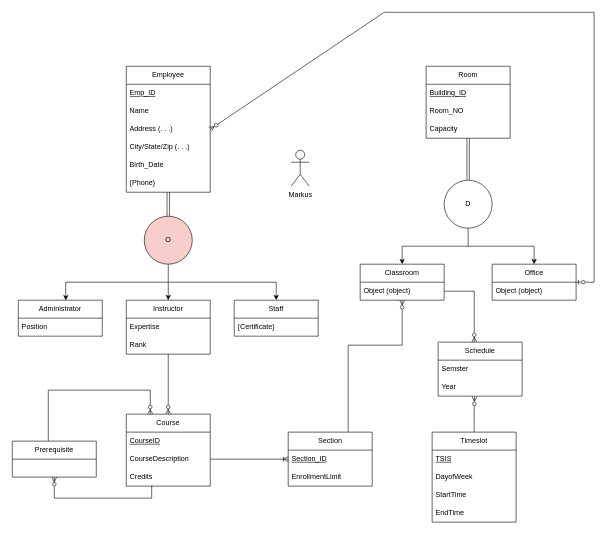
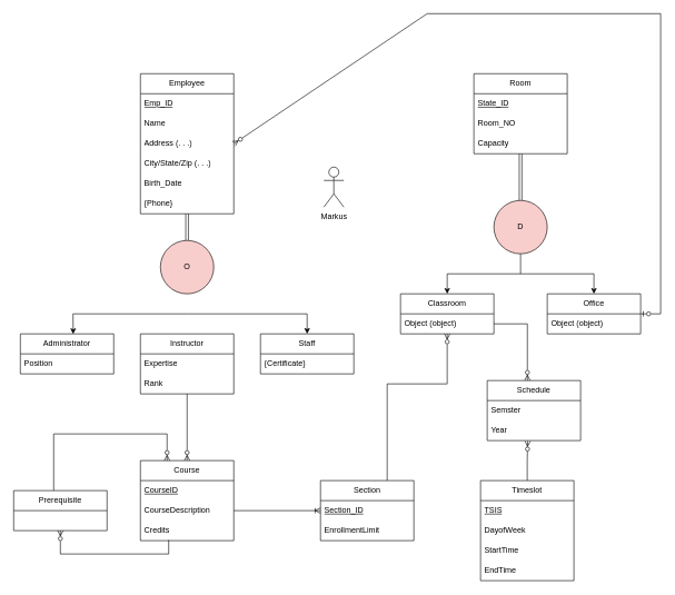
  <mxCell id="0" />
  <mxCell id="1" parent="0" />
  <mxCell id="2" value="" style="edgeStyle=orthogonalEdgeStyle;rounded=0;orthogonalLoop=1;jettySize=auto;html=1;shape=link;" parent="1" source="3" target="11" edge="1"><mxGeometry relative="1" as="geometry" /></mxCell>
  <mxCell id="3" value="Employee" style="swimlane;fontStyle=0;childLayout=stackLayout;horizontal=1;startSize=30;horizontalStack=0;resizeParent=1;resizeParentMax=0;resizeLast=0;collapsible=1;marginBottom=0;whiteSpace=wrap;html=1;" parent="1" vertex="1"><mxGeometry x="210" y="110" width="140" height="210" as="geometry" /></mxCell>
  <mxCell id="4" value="&lt;u&gt;Emp_ID&lt;/u&gt;" style="text;strokeColor=none;fillColor=none;align=left;verticalAlign=middle;spacingLeft=4;spacingRight=4;overflow=hidden;points=[[0,0.5],[1,0.5]];portConstraint=eastwest;rotatable=0;whiteSpace=wrap;html=1;" parent="3" vertex="1"><mxGeometry y="30" width="140" height="30" as="geometry" /></mxCell>
  <mxCell id="5" value="&lt;div&gt;Name&lt;/div&gt;" style="text;strokeColor=none;fillColor=none;align=left;verticalAlign=middle;spacingLeft=4;spacingRight=4;overflow=hidden;points=[[0,0.5],[1,0.5]];portConstraint=eastwest;rotatable=0;whiteSpace=wrap;html=1;" parent="3" vertex="1"><mxGeometry y="60" width="140" height="30" as="geometry" /></mxCell>
  <mxCell id="6" value="Address&amp;nbsp;(. . .)" style="text;strokeColor=none;fillColor=none;align=left;verticalAlign=middle;spacingLeft=4;spacingRight=4;overflow=hidden;points=[[0,0.5],[1,0.5]];portConstraint=eastwest;rotatable=0;whiteSpace=wrap;html=1;" parent="3" vertex="1"><mxGeometry y="90" width="140" height="30" as="geometry" /></mxCell>
  <mxCell id="7" value="City/State/Zip (. . .)" style="text;strokeColor=none;fillColor=none;align=left;verticalAlign=middle;spacingLeft=4;spacingRight=4;overflow=hidden;points=[[0,0.5],[1,0.5]];portConstraint=eastwest;rotatable=0;whiteSpace=wrap;html=1;" parent="3" vertex="1"><mxGeometry y="120" width="140" height="30" as="geometry" /></mxCell>
  <mxCell id="8" value="Birth_Date" style="text;strokeColor=none;fillColor=none;align=left;verticalAlign=middle;spacingLeft=4;spacingRight=4;overflow=hidden;points=[[0,0.5],[1,0.5]];portConstraint=eastwest;rotatable=0;whiteSpace=wrap;html=1;" parent="3" vertex="1"><mxGeometry y="150" width="140" height="30" as="geometry" /></mxCell>
  <mxCell id="9" value="{Phone}" style="text;strokeColor=none;fillColor=none;align=left;verticalAlign=middle;spacingLeft=4;spacingRight=4;overflow=hidden;points=[[0,0.5],[1,0.5]];portConstraint=eastwest;rotatable=0;whiteSpace=wrap;html=1;" parent="3" vertex="1"><mxGeometry y="180" width="140" height="30" as="geometry" /></mxCell>
- <mxCell id="10" style="edgeStyle=elbowEdgeStyle;rounded=0;orthogonalLoop=1;jettySize=auto;html=1;elbow=vertical;entryX=0.5;entryY=0;entryDx=0;entryDy=0;" parent="1" source="11" target="13" edge="1"><mxGeometry relative="1" as="geometry"><mxPoint x="280" y="470" as="targetPoint" /></mxGeometry></mxCell>
  <mxCell id="11" value="O" style="ellipse;whiteSpace=wrap;html=1;fontStyle=0;startSize=30;horizontal=1;fillColor=#f8cecc;" parent="1" vertex="1"><mxGeometry x="240" y="360" width="80" height="80" as="geometry" /></mxCell>
  <mxCell id="12" value="" style="edgeStyle=orthogonalEdgeStyle;rounded=0;orthogonalLoop=1;jettySize=auto;html=1;entryX=0.5;entryY=0;entryDx=0;entryDy=0;endArrow=ERzeroToMany;endFill=0;" edge="1" parent="1" source="13" target="42"><mxGeometry relative="1" as="geometry" /></mxCell>
  <mxCell id="13" value="Instructor" style="swimlane;fontStyle=0;childLayout=stackLayout;horizontal=1;startSize=30;horizontalStack=0;resizeParent=1;resizeParentMax=0;resizeLast=0;collapsible=1;marginBottom=0;whiteSpace=wrap;html=1;" parent="1" vertex="1"><mxGeometry x="210" y="500" width="140" height="90" as="geometry" /></mxCell>
  <mxCell id="14" value="Expertise" style="text;strokeColor=none;fillColor=none;align=left;verticalAlign=middle;spacingLeft=4;spacingRight=4;overflow=hidden;points=[[0,0.5],[1,0.5]];portConstraint=eastwest;rotatable=0;whiteSpace=wrap;html=1;" parent="13" vertex="1"><mxGeometry y="30" width="140" height="30" as="geometry" /></mxCell>
  <mxCell id="15" value="Rank" style="text;strokeColor=none;fillColor=none;align=left;verticalAlign=middle;spacingLeft=4;spacingRight=4;overflow=hidden;points=[[0,0.5],[1,0.5]];portConstraint=eastwest;rotatable=0;whiteSpace=wrap;html=1;" parent="13" vertex="1"><mxGeometry y="60" width="140" height="30" as="geometry" /></mxCell>
  <mxCell id="16" value="Administrator" style="swimlane;fontStyle=0;childLayout=stackLayout;horizontal=1;startSize=30;horizontalStack=0;resizeParent=1;resizeParentMax=0;resizeLast=0;collapsible=1;marginBottom=0;whiteSpace=wrap;html=1;" parent="1" vertex="1"><mxGeometry x="30" y="500" width="140" height="60" as="geometry" /></mxCell>
  <mxCell id="17" value="Position" style="text;strokeColor=none;fillColor=none;align=left;verticalAlign=middle;spacingLeft=4;spacingRight=4;overflow=hidden;points=[[0,0.5],[1,0.5]];portConstraint=eastwest;rotatable=0;whiteSpace=wrap;html=1;" parent="16" vertex="1"><mxGeometry y="30" width="140" height="30" as="geometry" /></mxCell>
  <mxCell id="18" value="Staff" style="swimlane;fontStyle=0;childLayout=stackLayout;horizontal=1;startSize=30;horizontalStack=0;resizeParent=1;resizeParentMax=0;resizeLast=0;collapsible=1;marginBottom=0;whiteSpace=wrap;html=1;" parent="1" vertex="1"><mxGeometry x="390" y="500" width="140" height="60" as="geometry" /></mxCell>
  <mxCell id="19" value="{Certificate}" style="text;strokeColor=none;fillColor=none;align=left;verticalAlign=middle;spacingLeft=4;spacingRight=4;overflow=hidden;points=[[0,0.5],[1,0.5]];portConstraint=eastwest;rotatable=0;whiteSpace=wrap;html=1;" parent="18" vertex="1"><mxGeometry y="30" width="140" height="30" as="geometry" /></mxCell>
  <mxCell id="20" value="" style="endArrow=classic;html=1;rounded=0;entryX=0.566;entryY=0.004;entryDx=0;entryDy=0;entryPerimeter=0;" parent="1" target="16" edge="1"><mxGeometry width="50" height="50" relative="1" as="geometry"><mxPoint x="280" y="470" as="sourcePoint" /><mxPoint x="80" y="470" as="targetPoint" /><Array as="points"><mxPoint x="109" y="470" /></Array></mxGeometry></mxCell>
  <mxCell id="21" value="" style="endArrow=classic;html=1;rounded=0;entryX=0.566;entryY=0.004;entryDx=0;entryDy=0;entryPerimeter=0;" parent="1" edge="1"><mxGeometry width="50" height="50" relative="1" as="geometry"><mxPoint x="280" y="470" as="sourcePoint" /><mxPoint x="460" y="500" as="targetPoint" /><Array as="points"><mxPoint x="460" y="470" /></Array></mxGeometry></mxCell>
  <mxCell id="22" value="" style="edgeStyle=orthogonalEdgeStyle;rounded=0;orthogonalLoop=1;jettySize=auto;html=1;shape=link;" parent="1" source="23" target="28" edge="1"><mxGeometry relative="1" as="geometry" /></mxCell>
  <mxCell id="23" value="Room" style="swimlane;fontStyle=0;childLayout=stackLayout;horizontal=1;startSize=30;horizontalStack=0;resizeParent=1;resizeParentMax=0;resizeLast=0;collapsible=1;marginBottom=0;whiteSpace=wrap;html=1;" parent="1" vertex="1"><mxGeometry x="710" y="110" width="140" height="120" as="geometry" /></mxCell>
- <mxCell id="24" value="&lt;u&gt;Building_ID&lt;/u&gt;" style="text;strokeColor=none;fillColor=none;align=left;verticalAlign=middle;spacingLeft=4;spacingRight=4;overflow=hidden;points=[[0,0.5],[1,0.5]];portConstraint=eastwest;rotatable=0;whiteSpace=wrap;html=1;" parent="23" vertex="1"><mxGeometry y="30" width="140" height="30" as="geometry" /></mxCell>
+ <mxCell id="24" value="&lt;u&gt;State_ID&lt;/u&gt;" style="text;strokeColor=none;fillColor=none;align=left;verticalAlign=middle;spacingLeft=4;spacingRight=4;overflow=hidden;points=[[0,0.5],[1,0.5]];portConstraint=eastwest;rotatable=0;whiteSpace=wrap;html=1;" parent="23" vertex="1"><mxGeometry y="30" width="140" height="30" as="geometry" /></mxCell>
  <mxCell id="25" value="Room_NO" style="text;strokeColor=none;fillColor=none;align=left;verticalAlign=middle;spacingLeft=4;spacingRight=4;overflow=hidden;points=[[0,0.5],[1,0.5]];portConstraint=eastwest;rotatable=0;whiteSpace=wrap;html=1;" parent="23" vertex="1"><mxGeometry y="60" width="140" height="30" as="geometry" /></mxCell>
  <mxCell id="26" value="Capacity" style="text;strokeColor=none;fillColor=none;align=left;verticalAlign=middle;spacingLeft=4;spacingRight=4;overflow=hidden;points=[[0,0.5],[1,0.5]];portConstraint=eastwest;rotatable=0;whiteSpace=wrap;html=1;" parent="23" vertex="1"><mxGeometry y="90" width="140" height="30" as="geometry" /></mxCell>
  <mxCell id="27" style="edgeStyle=elbowEdgeStyle;rounded=0;orthogonalLoop=1;jettySize=auto;html=1;elbow=vertical;endArrow=none;endFill=0;" parent="1" source="28" edge="1"><mxGeometry relative="1" as="geometry"><mxPoint x="780" y="410" as="targetPoint" /></mxGeometry></mxCell>
- <mxCell id="28" value="D" style="ellipse;whiteSpace=wrap;html=1;fontStyle=0;startSize=30;horizontal=1;" parent="1" vertex="1"><mxGeometry x="740" y="300" width="80" height="80" as="geometry" /></mxCell>
+ <mxCell id="28" value="D" style="ellipse;whiteSpace=wrap;html=1;fontStyle=0;startSize=30;horizontal=1;fillColor=#f8cecc;" parent="1" vertex="1"><mxGeometry x="740" y="300" width="80" height="80" as="geometry" /></mxCell>
  <mxCell id="29" value="Classroom" style="swimlane;fontStyle=0;childLayout=stackLayout;horizontal=1;startSize=30;horizontalStack=0;resizeParent=1;resizeParentMax=0;resizeLast=0;collapsible=1;marginBottom=0;whiteSpace=wrap;html=1;" parent="1" vertex="1"><mxGeometry x="600" y="440" width="140" height="60" as="geometry" /></mxCell>
  <mxCell id="30" value="Object (object)" style="text;strokeColor=none;fillColor=none;align=left;verticalAlign=middle;spacingLeft=4;spacingRight=4;overflow=hidden;points=[[0,0.5],[1,0.5]];portConstraint=eastwest;rotatable=0;whiteSpace=wrap;html=1;" parent="29" vertex="1"><mxGeometry y="30" width="140" height="30" as="geometry" /></mxCell>
  <mxCell id="31" value="Office" style="swimlane;fontStyle=0;childLayout=stackLayout;horizontal=1;startSize=30;horizontalStack=0;resizeParent=1;resizeParentMax=0;resizeLast=0;collapsible=1;marginBottom=0;whiteSpace=wrap;html=1;" parent="1" vertex="1"><mxGeometry x="820" y="440" width="140" height="60" as="geometry" /></mxCell>
  <mxCell id="32" value="Object (object)" style="text;strokeColor=none;fillColor=none;align=left;verticalAlign=middle;spacingLeft=4;spacingRight=4;overflow=hidden;points=[[0,0.5],[1,0.5]];portConstraint=eastwest;rotatable=0;whiteSpace=wrap;html=1;" parent="31" vertex="1"><mxGeometry y="30" width="140" height="30" as="geometry" /></mxCell>
  <mxCell id="33" value="" style="endArrow=classic;html=1;rounded=0;" parent="1" edge="1"><mxGeometry width="50" height="50" relative="1" as="geometry"><mxPoint x="780" y="410" as="sourcePoint" /><mxPoint x="670" y="440" as="targetPoint" /><Array as="points"><mxPoint x="670" y="410" /></Array></mxGeometry></mxCell>
  <mxCell id="34" value="" style="endArrow=classic;html=1;rounded=0;entryX=0.5;entryY=0;entryDx=0;entryDy=0;" parent="1" target="31" edge="1"><mxGeometry width="50" height="50" relative="1" as="geometry"><mxPoint x="780" y="410" as="sourcePoint" /><mxPoint x="880" y="430" as="targetPoint" /><Array as="points"><mxPoint x="890" y="410" /></Array></mxGeometry></mxCell>
  <mxCell id="35" style="edgeStyle=orthogonalEdgeStyle;rounded=0;orthogonalLoop=1;jettySize=auto;html=1;entryX=0.433;entryY=1.024;entryDx=0;entryDy=0;endArrow=ERzeroToMany;endFill=0;entryPerimeter=0;" edge="1" parent="1" source="36" target="58"><mxGeometry relative="1" as="geometry"><mxPoint x="790" y="630" as="targetPoint" /><Array as="points" /></mxGeometry></mxCell>
  <mxCell id="36" value="Timeslot" style="swimlane;fontStyle=0;childLayout=stackLayout;horizontal=1;startSize=30;horizontalStack=0;resizeParent=1;resizeParentMax=0;resizeLast=0;collapsible=1;marginBottom=0;whiteSpace=wrap;html=1;" vertex="1" parent="1"><mxGeometry x="720" y="720" width="140" height="150" as="geometry" /></mxCell>
  <mxCell id="37" value="&lt;u&gt;TSIS&lt;/u&gt;" style="text;strokeColor=none;fillColor=none;align=left;verticalAlign=middle;spacingLeft=4;spacingRight=4;overflow=hidden;points=[[0,0.5],[1,0.5]];portConstraint=eastwest;rotatable=0;whiteSpace=wrap;html=1;" vertex="1" parent="36"><mxGeometry y="30" width="140" height="30" as="geometry" /></mxCell>
  <mxCell id="38" value="DayofWeek" style="text;strokeColor=none;fillColor=none;align=left;verticalAlign=middle;spacingLeft=4;spacingRight=4;overflow=hidden;points=[[0,0.5],[1,0.5]];portConstraint=eastwest;rotatable=0;whiteSpace=wrap;html=1;" vertex="1" parent="36"><mxGeometry y="60" width="140" height="30" as="geometry" /></mxCell>
  <mxCell id="39" value="StartTime" style="text;strokeColor=none;fillColor=none;align=left;verticalAlign=middle;spacingLeft=4;spacingRight=4;overflow=hidden;points=[[0,0.5],[1,0.5]];portConstraint=eastwest;rotatable=0;whiteSpace=wrap;html=1;" vertex="1" parent="36"><mxGeometry y="90" width="140" height="30" as="geometry" /></mxCell>
  <mxCell id="40" value="EndTime" style="text;strokeColor=none;fillColor=none;align=left;verticalAlign=middle;spacingLeft=4;spacingRight=4;overflow=hidden;points=[[0,0.5],[1,0.5]];portConstraint=eastwest;rotatable=0;whiteSpace=wrap;html=1;" vertex="1" parent="36"><mxGeometry y="120" width="140" height="30" as="geometry" /></mxCell>
  <mxCell id="41" style="edgeStyle=orthogonalEdgeStyle;rounded=0;orthogonalLoop=1;jettySize=auto;html=1;entryX=0.5;entryY=1;entryDx=0;entryDy=0;exitX=0.303;exitY=0.97;exitDx=0;exitDy=0;exitPerimeter=0;endArrow=ERzeroToMany;endFill=0;" edge="1" parent="1" source="45" target="54"><mxGeometry relative="1" as="geometry" /></mxCell>
  <mxCell id="42" value="Course" style="swimlane;fontStyle=0;childLayout=stackLayout;horizontal=1;startSize=30;horizontalStack=0;resizeParent=1;resizeParentMax=0;resizeLast=0;collapsible=1;marginBottom=0;whiteSpace=wrap;html=1;" vertex="1" parent="1"><mxGeometry x="210" y="690" width="140" height="120" as="geometry" /></mxCell>
  <mxCell id="43" value="&lt;u&gt;CourseID&lt;/u&gt;" style="text;strokeColor=none;fillColor=none;align=left;verticalAlign=middle;spacingLeft=4;spacingRight=4;overflow=hidden;points=[[0,0.5],[1,0.5]];portConstraint=eastwest;rotatable=0;whiteSpace=wrap;html=1;" vertex="1" parent="42"><mxGeometry y="30" width="140" height="30" as="geometry" /></mxCell>
  <mxCell id="44" value="CourseDescription" style="text;strokeColor=none;fillColor=none;align=left;verticalAlign=middle;spacingLeft=4;spacingRight=4;overflow=hidden;points=[[0,0.5],[1,0.5]];portConstraint=eastwest;rotatable=0;whiteSpace=wrap;html=1;" vertex="1" parent="42"><mxGeometry y="60" width="140" height="30" as="geometry" /></mxCell>
  <mxCell id="45" value="Credits" style="text;strokeColor=none;fillColor=none;align=left;verticalAlign=middle;spacingLeft=4;spacingRight=4;overflow=hidden;points=[[0,0.5],[1,0.5]];portConstraint=eastwest;rotatable=0;whiteSpace=wrap;html=1;" vertex="1" parent="42"><mxGeometry y="90" width="140" height="30" as="geometry" /></mxCell>
  <mxCell id="46" value="" style="edgeStyle=elbowEdgeStyle;rounded=0;orthogonalLoop=1;jettySize=auto;html=1;entryX=0.5;entryY=1;entryDx=0;entryDy=0;endArrow=ERzeroToMany;endFill=0;elbow=vertical;" edge="1" parent="1" source="47" target="29"><mxGeometry relative="1" as="geometry"><Array as="points"><mxPoint x="580" y="575" /></Array></mxGeometry></mxCell>
  <mxCell id="47" value="Section" style="swimlane;fontStyle=0;childLayout=stackLayout;horizontal=1;startSize=30;horizontalStack=0;resizeParent=1;resizeParentMax=0;resizeLast=0;collapsible=1;marginBottom=0;whiteSpace=wrap;html=1;" vertex="1" parent="1"><mxGeometry x="480" y="720" width="140" height="90" as="geometry" /></mxCell>
  <mxCell id="48" value="&lt;u&gt;Section_ID&lt;/u&gt;" style="text;strokeColor=none;fillColor=none;align=left;verticalAlign=middle;spacingLeft=4;spacingRight=4;overflow=hidden;points=[[0,0.5],[1,0.5]];portConstraint=eastwest;rotatable=0;whiteSpace=wrap;html=1;" vertex="1" parent="47"><mxGeometry y="30" width="140" height="30" as="geometry" /></mxCell>
  <mxCell id="49" value="EnrollmentLimit" style="text;strokeColor=none;fillColor=none;align=left;verticalAlign=middle;spacingLeft=4;spacingRight=4;overflow=hidden;points=[[0,0.5],[1,0.5]];portConstraint=eastwest;rotatable=0;whiteSpace=wrap;html=1;" vertex="1" parent="47"><mxGeometry y="60" width="140" height="30" as="geometry" /></mxCell>
  <mxCell id="50" value="Markus" style="shape=umlActor;verticalLabelPosition=bottom;verticalAlign=top;html=1;outlineConnect=0;" vertex="1" parent="1"><mxGeometry x="485" y="250" width="30" height="60" as="geometry" /></mxCell>
  <mxCell id="51" value="" style="endArrow=ERzeroToOne;html=1;rounded=0;exitX=1;exitY=0.5;exitDx=0;exitDy=0;entryX=1;entryY=0.5;entryDx=0;entryDy=0;endFill=0;startArrow=ERzeroToMany;startFill=0;" edge="1" parent="1" source="3" target="31"><mxGeometry width="50" height="50" relative="1" as="geometry"><mxPoint x="550" y="350" as="sourcePoint" /><mxPoint x="940" y="20" as="targetPoint" /><Array as="points"><mxPoint x="640" y="20" /><mxPoint x="990" y="20" /><mxPoint x="990" y="470" /></Array></mxGeometry></mxCell>
  <mxCell id="52" style="edgeStyle=orthogonalEdgeStyle;rounded=0;orthogonalLoop=1;jettySize=auto;html=1;entryX=0;entryY=0.5;entryDx=0;entryDy=0;endArrow=ERoneToMany;endFill=0;" edge="1" parent="1" source="44" target="48"><mxGeometry relative="1" as="geometry" /></mxCell>
  <mxCell id="53" style="edgeStyle=orthogonalEdgeStyle;rounded=0;orthogonalLoop=1;jettySize=auto;html=1;endArrow=ERzeroToMany;endFill=0;" edge="1" parent="1" source="54"><mxGeometry relative="1" as="geometry"><mxPoint x="250" y="690" as="targetPoint" /><Array as="points"><mxPoint x="80" y="650" /><mxPoint x="250" y="650" /><mxPoint x="250" y="690" /></Array></mxGeometry></mxCell>
  <mxCell id="54" value="Prerequisite" style="swimlane;fontStyle=0;childLayout=stackLayout;horizontal=1;startSize=30;horizontalStack=0;resizeParent=1;resizeParentMax=0;resizeLast=0;collapsible=1;marginBottom=0;whiteSpace=wrap;html=1;" vertex="1" parent="1"><mxGeometry x="20" y="735" width="140" height="60" as="geometry" /></mxCell>
  <mxCell id="55" style="edgeStyle=orthogonalEdgeStyle;rounded=0;orthogonalLoop=1;jettySize=auto;html=1;entryX=0.43;entryY=-0.003;entryDx=0;entryDy=0;endArrow=ERzeroToMany;endFill=0;entryPerimeter=0;" edge="1" parent="1" source="30" target="56"><mxGeometry relative="1" as="geometry"><mxPoint x="790" y="570" as="targetPoint" /></mxGeometry></mxCell>
  <mxCell id="56" value="Schedule" style="swimlane;fontStyle=0;childLayout=stackLayout;horizontal=1;startSize=30;horizontalStack=0;resizeParent=1;resizeParentMax=0;resizeLast=0;collapsible=1;marginBottom=0;whiteSpace=wrap;html=1;" vertex="1" parent="1"><mxGeometry x="730" y="570" width="140" height="90" as="geometry" /></mxCell>
  <mxCell id="57" value="Semster" style="text;strokeColor=none;fillColor=none;align=left;verticalAlign=middle;spacingLeft=4;spacingRight=4;overflow=hidden;points=[[0,0.5],[1,0.5]];portConstraint=eastwest;rotatable=0;whiteSpace=wrap;html=1;" vertex="1" parent="56"><mxGeometry y="30" width="140" height="30" as="geometry" /></mxCell>
  <mxCell id="58" value="Year" style="text;strokeColor=none;fillColor=none;align=left;verticalAlign=middle;spacingLeft=4;spacingRight=4;overflow=hidden;points=[[0,0.5],[1,0.5]];portConstraint=eastwest;rotatable=0;whiteSpace=wrap;html=1;" vertex="1" parent="56"><mxGeometry y="60" width="140" height="30" as="geometry" /></mxCell>
